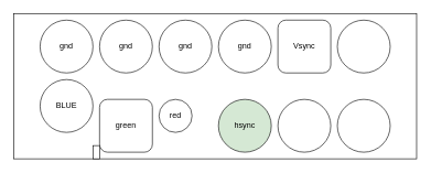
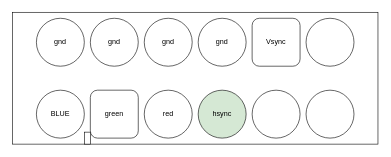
  <mxCell id="0" />
  <mxCell id="1" parent="0" />
  <mxCell id="2" value="" style="rounded=0;whiteSpace=wrap;html=1;" parent="1" vertex="1"><mxGeometry x="20" y="20" width="610" height="220" as="geometry" /></mxCell>
  <mxCell id="3" value="gnd" style="ellipse;whiteSpace=wrap;html=1;" parent="1" vertex="1"><mxGeometry x="60" y="30" width="80" height="80" as="geometry" /></mxCell>
- <mxCell id="4" value="BLUE" style="ellipse;whiteSpace=wrap;html=1;" parent="1" vertex="1"><mxGeometry x="60" y="120" width="80" height="80" as="geometry" /></mxCell>
+ <mxCell id="4" value="BLUE" style="ellipse;whiteSpace=wrap;html=1;" parent="1" vertex="1"><mxGeometry x="60" y="150" width="80" height="80" as="geometry" /></mxCell>
  <mxCell id="5" value="gnd" style="ellipse;whiteSpace=wrap;html=1;" parent="1" vertex="1"><mxGeometry x="150" y="30" width="80" height="80" as="geometry" /></mxCell>
  <mxCell id="6" value="green" style="whiteSpace=wrap;html=1;rounded=1;" parent="1" vertex="1"><mxGeometry x="150" y="150" width="80" height="80" as="geometry" /></mxCell>
  <mxCell id="7" value="gnd" style="ellipse;whiteSpace=wrap;html=1;" parent="1" vertex="1"><mxGeometry x="240" y="30" width="80" height="80" as="geometry" /></mxCell>
- <mxCell id="8" value="red" style="ellipse;whiteSpace=wrap;html=1;" parent="1" vertex="1"><mxGeometry x="240" y="150" width="50" height="50" as="geometry" /></mxCell>
+ <mxCell id="8" value="red" style="ellipse;whiteSpace=wrap;html=1;" parent="1" vertex="1"><mxGeometry x="240" y="150" width="80" height="80" as="geometry" /></mxCell>
  <mxCell id="9" value="gnd" style="ellipse;whiteSpace=wrap;html=1;" parent="1" vertex="1"><mxGeometry x="330" y="30" width="80" height="80" as="geometry" /></mxCell>
  <mxCell id="10" value="hsync" style="ellipse;whiteSpace=wrap;html=1;fillColor=#d5e8d4;" parent="1" vertex="1"><mxGeometry x="330" y="150" width="80" height="80" as="geometry" /></mxCell>
  <mxCell id="11" value="Vsync" style="whiteSpace=wrap;html=1;rounded=1;" parent="1" vertex="1"><mxGeometry x="420" y="30" width="80" height="80" as="geometry" /></mxCell>
  <mxCell id="12" value="" style="ellipse;whiteSpace=wrap;html=1;" parent="1" vertex="1"><mxGeometry x="420" y="150" width="80" height="80" as="geometry" /></mxCell>
  <mxCell id="13" value="" style="ellipse;whiteSpace=wrap;html=1;" parent="1" vertex="1"><mxGeometry x="510" y="30" width="80" height="80" as="geometry" /></mxCell>
  <mxCell id="14" value="" style="ellipse;whiteSpace=wrap;html=1;" parent="1" vertex="1"><mxGeometry x="510" y="150" width="80" height="80" as="geometry" /></mxCell>
  <mxCell id="15" value="" style="rounded=0;whiteSpace=wrap;html=1;" parent="1" vertex="1"><mxGeometry x="140" y="220" width="10" height="20" as="geometry" /></mxCell>
